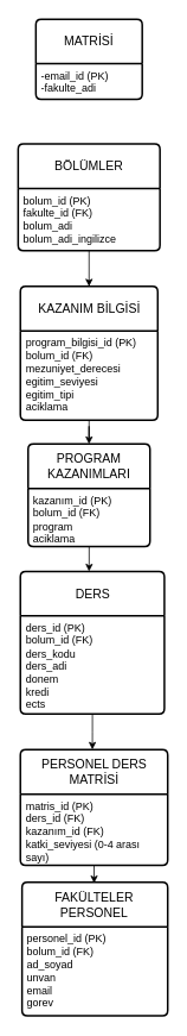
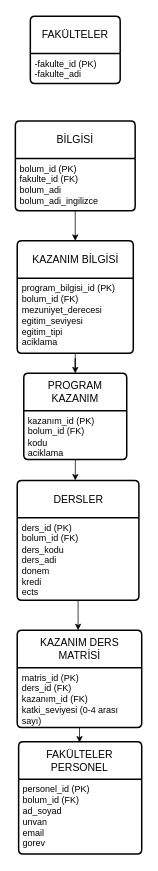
  <mxCell id="0" />
  <mxCell id="1" parent="0" />
- <mxCell id="2" value="MATRİSİ" style="swimlane;childLayout=stackLayout;horizontal=1;startSize=50;horizontalStack=0;rounded=1;fontSize=14;fontStyle=0;strokeWidth=2;resizeParent=0;resizeLast=1;shadow=0;dashed=0;align=center;arcSize=4;whiteSpace=wrap;html=1;" parent="1" vertex="1"><mxGeometry x="40" y="20" width="120" height="90" as="geometry" /></mxCell>
- <mxCell id="3" value="-email_id (PK)&lt;div&gt;-fakulte_adi&lt;/div&gt;" style="align=left;strokeColor=none;fillColor=none;spacingLeft=4;spacingRight=4;fontSize=12;verticalAlign=top;resizable=0;rotatable=0;part=1;html=1;whiteSpace=wrap;" parent="2" vertex="1"><mxGeometry y="50" width="120" height="40" as="geometry" /></mxCell>
- <mxCell id="4" value="&lt;span class=&quot;selected&quot;&gt;BÖLÜMLER&lt;/span&gt;" style="swimlane;childLayout=stackLayout;horizontal=1;startSize=50;horizontalStack=0;rounded=1;fontSize=14;fontStyle=0;strokeWidth=2;resizeParent=0;resizeLast=1;shadow=0;dashed=0;align=center;arcSize=4;whiteSpace=wrap;html=1;" parent="1" vertex="1"><mxGeometry x="20" y="160" width="160" height="120" as="geometry" /></mxCell>
+ <mxCell id="2" value="FAKÜLTELER" style="swimlane;childLayout=stackLayout;horizontal=1;startSize=50;horizontalStack=0;rounded=1;fontSize=14;fontStyle=0;strokeWidth=2;resizeParent=0;resizeLast=1;shadow=0;dashed=0;align=center;arcSize=4;whiteSpace=wrap;html=1;" parent="1" vertex="1"><mxGeometry x="40" y="20" width="120" height="90" as="geometry" /></mxCell>
+ <mxCell id="3" value="-fakulte_id (PK)&lt;div&gt;-fakulte_adi&lt;/div&gt;" style="align=left;strokeColor=none;fillColor=none;spacingLeft=4;spacingRight=4;fontSize=12;verticalAlign=top;resizable=0;rotatable=0;part=1;html=1;whiteSpace=wrap;" parent="2" vertex="1"><mxGeometry y="50" width="120" height="40" as="geometry" /></mxCell>
+ <mxCell id="4" value="&lt;span class=&quot;selected&quot;&gt;BİLGİSİ&lt;/span&gt;" style="swimlane;childLayout=stackLayout;horizontal=1;startSize=50;horizontalStack=0;rounded=1;fontSize=14;fontStyle=0;strokeWidth=2;resizeParent=0;resizeLast=1;shadow=0;dashed=0;align=center;arcSize=4;whiteSpace=wrap;html=1;" parent="1" vertex="1"><mxGeometry x="20" y="160" width="160" height="120" as="geometry" /></mxCell>
  <mxCell id="5" value="bolum_id (PK)&lt;div&gt;fakulte_id (FK)&lt;/div&gt;&lt;div&gt;bolum_adi&lt;/div&gt;&lt;div&gt;bolum_adi_ingilizce&lt;/div&gt;" style="align=left;strokeColor=none;fillColor=none;spacingLeft=4;spacingRight=4;fontSize=12;verticalAlign=top;resizable=0;rotatable=0;part=1;html=1;whiteSpace=wrap;" parent="4" vertex="1"><mxGeometry y="50" width="160" height="70" as="geometry" /></mxCell>
  <mxCell id="6" value="KAZANIM BİLGİSİ" style="swimlane;childLayout=stackLayout;horizontal=1;startSize=50;horizontalStack=0;rounded=1;fontSize=14;fontStyle=0;strokeWidth=2;resizeParent=0;resizeLast=1;shadow=0;dashed=0;align=center;arcSize=4;whiteSpace=wrap;html=1;" parent="1" vertex="1"><mxGeometry x="22.5" y="320" width="155" height="150" as="geometry" /></mxCell>
  <mxCell id="7" value="program_bilgisi_id (PK)&lt;div&gt;bolum_id (FK)&lt;/div&gt;&lt;div&gt;mezuniyet_derecesi&lt;/div&gt;&lt;div&gt;egitim_seviyesi&lt;/div&gt;&lt;div&gt;egitim_tipi&lt;/div&gt;&lt;div&gt;aciklama&lt;/div&gt;" style="align=left;strokeColor=none;fillColor=none;spacingLeft=4;spacingRight=4;fontSize=12;verticalAlign=top;resizable=0;rotatable=0;part=1;html=1;whiteSpace=wrap;" parent="6" vertex="1"><mxGeometry y="50" width="155" height="100" as="geometry" /></mxCell>
  <mxCell id="8" style="edgeStyle=orthogonalEdgeStyle;rounded=0;orthogonalLoop=1;jettySize=auto;html=1;exitX=0.5;exitY=1;exitDx=0;exitDy=0;entryX=0.5;entryY=0;entryDx=0;entryDy=0;" parent="1" source="5" target="6" edge="1"><mxGeometry relative="1" as="geometry" /></mxCell>
- <mxCell id="9" value="&lt;span class=&quot;selected&quot;&gt;PROGRAM KAZANIMLARI&lt;/span&gt;" style="swimlane;childLayout=stackLayout;horizontal=1;startSize=50;horizontalStack=0;rounded=1;fontSize=14;fontStyle=0;strokeWidth=2;resizeParent=0;resizeLast=1;shadow=0;dashed=0;align=center;arcSize=4;whiteSpace=wrap;html=1;" parent="1" vertex="1"><mxGeometry x="31.25" y="497" width="137.5" height="115" as="geometry" /></mxCell>
- <mxCell id="10" value="kazanım_id (PK)&lt;div&gt;bolum_id (FK)&lt;/div&gt;&lt;div&gt;program&lt;/div&gt;&lt;div&gt;aciklama&lt;/div&gt;" style="align=left;strokeColor=none;fillColor=none;spacingLeft=4;spacingRight=4;fontSize=12;verticalAlign=top;resizable=0;rotatable=0;part=1;html=1;whiteSpace=wrap;" parent="9" vertex="1"><mxGeometry y="50" width="137.5" height="65" as="geometry" /></mxCell>
- <mxCell id="11" value="DERS" style="swimlane;childLayout=stackLayout;horizontal=1;startSize=50;horizontalStack=0;rounded=1;fontSize=14;fontStyle=0;strokeWidth=2;resizeParent=0;resizeLast=1;shadow=0;dashed=0;align=center;arcSize=4;whiteSpace=wrap;html=1;" parent="1" vertex="1"><mxGeometry x="22.5" y="640" width="162.5" height="160" as="geometry" /></mxCell>
+ <mxCell id="9" value="&lt;span class=&quot;selected&quot;&gt;PROGRAM KAZANIM&lt;/span&gt;" style="swimlane;childLayout=stackLayout;horizontal=1;startSize=50;horizontalStack=0;rounded=1;fontSize=14;fontStyle=0;strokeWidth=2;resizeParent=0;resizeLast=1;shadow=0;dashed=0;align=center;arcSize=4;whiteSpace=wrap;html=1;" parent="1" vertex="1"><mxGeometry x="31.25" y="497" width="137.5" height="115" as="geometry" /></mxCell>
+ <mxCell id="10" value="kazanım_id (PK)&lt;div&gt;bolum_id (FK)&lt;/div&gt;&lt;div&gt;kodu&lt;/div&gt;&lt;div&gt;aciklama&lt;/div&gt;" style="align=left;strokeColor=none;fillColor=none;spacingLeft=4;spacingRight=4;fontSize=12;verticalAlign=top;resizable=0;rotatable=0;part=1;html=1;whiteSpace=wrap;" parent="9" vertex="1"><mxGeometry y="50" width="137.5" height="65" as="geometry" /></mxCell>
+ <mxCell id="11" value="DERSLER" style="swimlane;childLayout=stackLayout;horizontal=1;startSize=50;horizontalStack=0;rounded=1;fontSize=14;fontStyle=0;strokeWidth=2;resizeParent=0;resizeLast=1;shadow=0;dashed=0;align=center;arcSize=4;whiteSpace=wrap;html=1;" parent="1" vertex="1"><mxGeometry x="22.5" y="640" width="162.5" height="160" as="geometry" /></mxCell>
  <mxCell id="12" value="ders_id (PK)&lt;div&gt;bolum_id (FK)&lt;/div&gt;&lt;div&gt;ders_kodu&lt;/div&gt;&lt;div&gt;ders_adi&lt;/div&gt;&lt;div&gt;donem&lt;/div&gt;&lt;div&gt;kredi&lt;/div&gt;&lt;div&gt;ects&lt;/div&gt;" style="align=left;strokeColor=none;fillColor=none;spacingLeft=4;spacingRight=4;fontSize=12;verticalAlign=top;resizable=0;rotatable=0;part=1;html=1;whiteSpace=wrap;" parent="11" vertex="1"><mxGeometry y="50" width="162.5" height="110" as="geometry" /></mxCell>
- <mxCell id="13" value="&lt;span class=&quot;selected&quot;&gt;PERSONEL DERS MATRİSİ&lt;/span&gt;" style="swimlane;childLayout=stackLayout;horizontal=1;startSize=50;horizontalStack=0;rounded=1;fontSize=14;fontStyle=0;strokeWidth=2;resizeParent=0;resizeLast=1;shadow=0;dashed=0;align=center;arcSize=4;whiteSpace=wrap;html=1;" parent="1" vertex="1"><mxGeometry x="22.5" y="840" width="166.25" height="130" as="geometry" /></mxCell>
+ <mxCell id="13" value="&lt;span class=&quot;selected&quot;&gt;KAZANIM DERS MATRİSİ&lt;/span&gt;" style="swimlane;childLayout=stackLayout;horizontal=1;startSize=50;horizontalStack=0;rounded=1;fontSize=14;fontStyle=0;strokeWidth=2;resizeParent=0;resizeLast=1;shadow=0;dashed=0;align=center;arcSize=4;whiteSpace=wrap;html=1;" parent="1" vertex="1"><mxGeometry x="22.5" y="840" width="166.25" height="130" as="geometry" /></mxCell>
  <mxCell id="14" value="&lt;span class=&quot;selected&quot;&gt;matris_id (PK)&lt;/span&gt;&lt;div&gt;&lt;span class=&quot;selected&quot;&gt;ders_id (FK)&lt;/span&gt;&lt;/div&gt;&lt;div&gt;&lt;span class=&quot;selected&quot;&gt;kazanım_id (FK)&lt;/span&gt;&lt;/div&gt;&lt;div&gt;&lt;span class=&quot;selected&quot;&gt;katki_seviyesi (0-4 arası sayı)&lt;/span&gt;&lt;/div&gt;" style="align=left;strokeColor=none;fillColor=none;spacingLeft=4;spacingRight=4;fontSize=12;verticalAlign=top;resizable=0;rotatable=0;part=1;html=1;whiteSpace=wrap;" parent="13" vertex="1"><mxGeometry y="50" width="166.25" height="80" as="geometry" /></mxCell>
  <mxCell id="15" value="FAKÜLTELER PERSONEL" style="swimlane;childLayout=stackLayout;horizontal=1;startSize=50;horizontalStack=0;rounded=1;fontSize=14;fontStyle=0;strokeWidth=2;resizeParent=0;resizeLast=1;shadow=0;dashed=0;align=center;arcSize=4;whiteSpace=wrap;html=1;" parent="1" vertex="1"><mxGeometry x="24.38" y="989" width="164.37" height="150" as="geometry" /></mxCell>
  <mxCell id="16" value="&lt;span class=&quot;selected&quot;&gt;personel_id (PK)&lt;/span&gt;&lt;div&gt;&lt;span class=&quot;selected&quot;&gt;bolum_id (FK)&lt;/span&gt;&lt;/div&gt;&lt;div&gt;&lt;span class=&quot;selected&quot;&gt;ad_soyad&lt;/span&gt;&lt;/div&gt;&lt;div&gt;&lt;span class=&quot;selected&quot;&gt;unvan&lt;/span&gt;&lt;/div&gt;&lt;div&gt;&lt;span class=&quot;selected&quot;&gt;email&lt;/span&gt;&lt;/div&gt;&lt;div&gt;&lt;span class=&quot;selected&quot;&gt;gorev&lt;/span&gt;&lt;/div&gt;&lt;div&gt;&lt;span class=&quot;selected&quot;&gt;&lt;br&gt;&lt;/span&gt;&lt;/div&gt;" style="align=left;strokeColor=none;fillColor=none;spacingLeft=4;spacingRight=4;fontSize=12;verticalAlign=top;resizable=0;rotatable=0;part=1;html=1;whiteSpace=wrap;" parent="15" vertex="1"><mxGeometry y="50" width="164.37" height="100" as="geometry" /></mxCell>
  <mxCell id="17" style="edgeStyle=orthogonalEdgeStyle;rounded=0;orthogonalLoop=1;jettySize=auto;html=1;entryX=0.5;entryY=0;entryDx=0;entryDy=0;" edge="1" parent="1" source="7" target="9"><mxGeometry relative="1" as="geometry" /></mxCell>
  <mxCell id="18" style="edgeStyle=orthogonalEdgeStyle;rounded=0;orthogonalLoop=1;jettySize=auto;html=1;" edge="1" parent="1" source="10"><mxGeometry relative="1" as="geometry"><mxPoint x="100" y="640" as="targetPoint" /></mxGeometry></mxCell>
  <mxCell id="19" style="edgeStyle=orthogonalEdgeStyle;rounded=0;orthogonalLoop=1;jettySize=auto;html=1;" edge="1" parent="1" source="12"><mxGeometry relative="1" as="geometry"><mxPoint x="103.75" y="840" as="targetPoint" /></mxGeometry></mxCell>
  <mxCell id="20" style="edgeStyle=orthogonalEdgeStyle;rounded=0;orthogonalLoop=1;jettySize=auto;html=1;" edge="1" parent="1" source="14"><mxGeometry relative="1" as="geometry"><mxPoint x="105.625" y="990" as="targetPoint" /></mxGeometry></mxCell>
